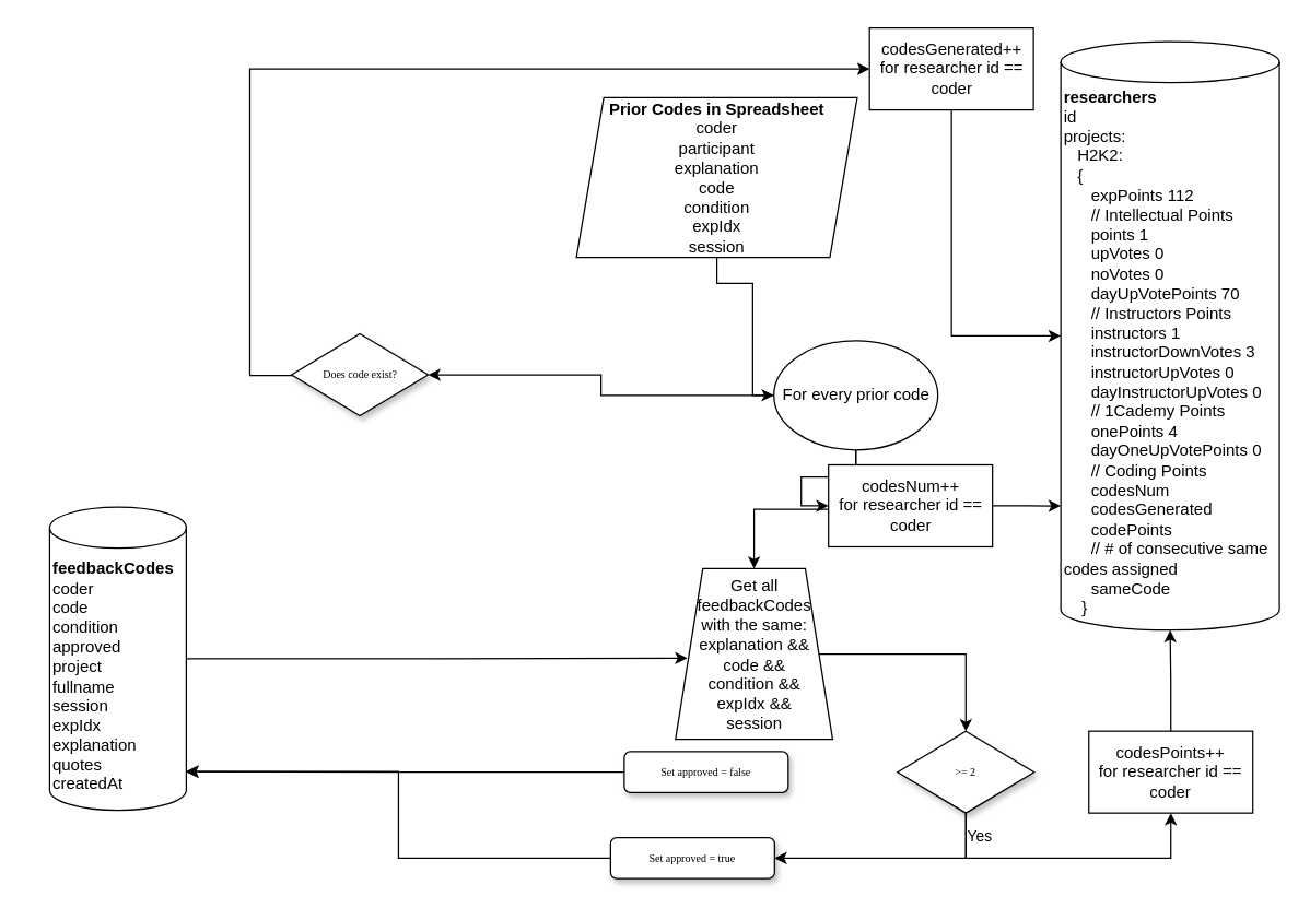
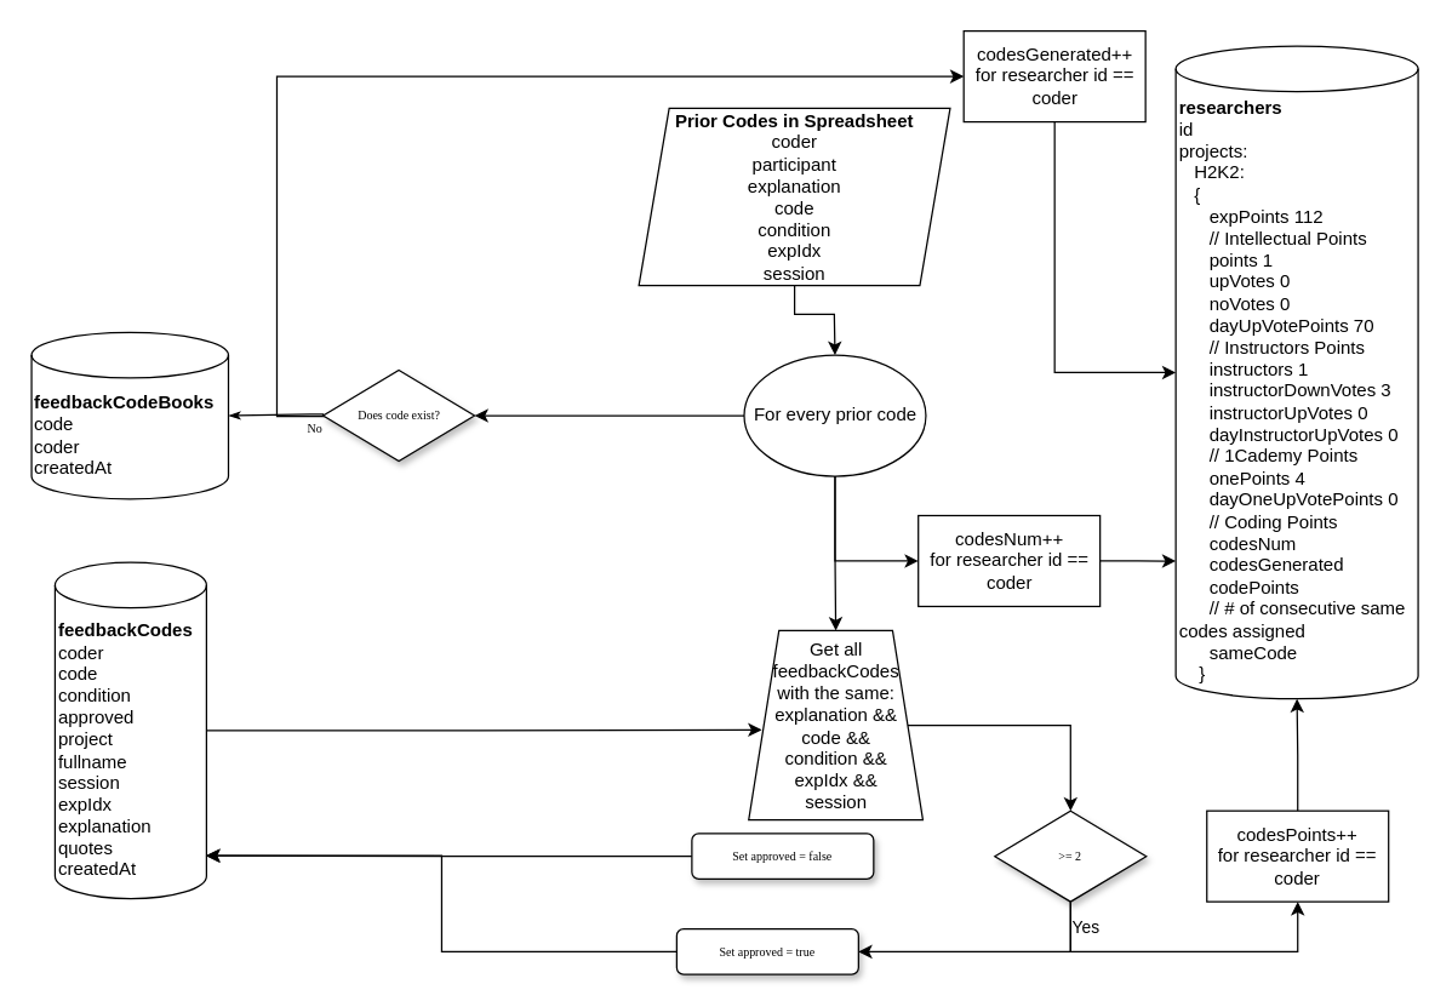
  <mxCell id="0" />
  <mxCell id="1" parent="0" />
+ <mxCell id="2" value="&lt;b&gt;feedbackCodeBooks&lt;/b&gt;&lt;br&gt;&lt;div&gt;code&lt;/div&gt;&lt;div&gt;coder&lt;/div&gt;&lt;div&gt;createdAt&lt;/div&gt;" style="shape=cylinder3;whiteSpace=wrap;html=1;boundedLbl=1;backgroundOutline=1;size=15;align=left;" vertex="1" parent="1"><mxGeometry x="20" y="219" width="130" height="110" as="geometry" /></mxCell>
  <mxCell id="3" style="edgeStyle=orthogonalEdgeStyle;rounded=0;orthogonalLoop=1;jettySize=auto;html=1;entryX=0.075;entryY=0.524;entryDx=0;entryDy=0;entryPerimeter=0;" edge="1" parent="1" source="4" target="15"><mxGeometry relative="1" as="geometry"><mxPoint x="302" y="482" as="targetPoint" /></mxGeometry></mxCell>
  <mxCell id="4" value="&lt;b&gt;feedbackCodes&lt;/b&gt;&lt;br&gt;&lt;div&gt;coder&lt;/div&gt;&lt;div&gt;code&lt;/div&gt;&lt;div&gt;condition&lt;/div&gt;&lt;div&gt;approved&lt;/div&gt;&lt;div&gt;project&lt;/div&gt;&lt;div&gt;fullname&lt;/div&gt;&lt;div&gt;session&lt;/div&gt;&lt;div&gt;expIdx&lt;/div&gt;&lt;div&gt;explanation&lt;/div&gt;&lt;div&gt;quotes&lt;/div&gt;&lt;div&gt;createdAt&lt;/div&gt;" style="shape=cylinder3;whiteSpace=wrap;html=1;boundedLbl=1;backgroundOutline=1;size=15;align=left;" vertex="1" parent="1"><mxGeometry x="35.5" y="371" width="100" height="222" as="geometry" /></mxCell>
  <mxCell id="5" style="edgeStyle=orthogonalEdgeStyle;rounded=0;orthogonalLoop=1;jettySize=auto;html=1;" edge="1" parent="1" source="6" target="10"><mxGeometry relative="1" as="geometry"><mxPoint x="550.5" y="210" as="targetPoint" /><Array as="points"><mxPoint x="524" y="207" /><mxPoint x="550" y="207" /></Array></mxGeometry></mxCell>
  <mxCell id="6" value="&lt;b&gt;Prior Codes in Spreadsheet&lt;br&gt;&lt;/b&gt;coder&lt;br&gt;participant&lt;br&gt;explanation&lt;br&gt;code&lt;br&gt;condition&lt;br&gt;expIdx&lt;br&gt;session" style="shape=parallelogram;perimeter=parallelogramPerimeter;whiteSpace=wrap;html=1;fixedSize=1;align=center;" vertex="1" parent="1"><mxGeometry x="421" y="71" width="205.5" height="117" as="geometry" /></mxCell>
  <mxCell id="7" style="edgeStyle=orthogonalEdgeStyle;rounded=0;orthogonalLoop=1;jettySize=auto;html=1;entryX=1;entryY=0.5;entryDx=0;entryDy=0;" edge="1" parent="1" source="10" target="13"><mxGeometry relative="1" as="geometry" /></mxCell>
  <mxCell id="8" style="edgeStyle=orthogonalEdgeStyle;rounded=0;orthogonalLoop=1;jettySize=auto;html=1;" edge="1" parent="1" source="10" target="15"><mxGeometry relative="1" as="geometry" /></mxCell>
  <mxCell id="9" style="edgeStyle=orthogonalEdgeStyle;rounded=0;orthogonalLoop=1;jettySize=auto;html=1;exitX=0.5;exitY=1;exitDx=0;exitDy=0;entryX=0;entryY=0.5;entryDx=0;entryDy=0;" edge="1" parent="1" source="10" target="27"><mxGeometry relative="1" as="geometry"><mxPoint x="615.5" y="390" as="targetPoint" /></mxGeometry></mxCell>
- <mxCell id="10" value="For every prior code" style="ellipse;whiteSpace=wrap;html=1;" vertex="1" parent="1"><mxGeometry x="565.5" y="249" width="120" height="80" as="geometry" /></mxCell>
+ <mxCell id="10" value="For every prior code" style="ellipse;whiteSpace=wrap;html=1;" vertex="1" parent="1"><mxGeometry x="490.5" y="234" width="120" height="80" as="geometry" /></mxCell>
+ <mxCell id="11" value="No" style="edgeStyle=orthogonalEdgeStyle;rounded=0;html=1;labelBackgroundColor=none;startSize=5;endArrow=classicThin;endFill=1;endSize=5;jettySize=auto;orthogonalLoop=1;strokeWidth=1;fontFamily=Verdana;fontSize=8;exitX=0;exitY=0.5;exitDx=0;exitDy=0;entryX=1;entryY=0.5;entryDx=0;entryDy=0;entryPerimeter=0;" edge="1" parent="1" source="13" target="2"><mxGeometry x="-0.778" y="10" relative="1" as="geometry"><mxPoint as="offset" /><mxPoint x="262.5" y="453" as="sourcePoint" /><mxPoint x="202.5" y="342" as="targetPoint" /><Array as="points"><mxPoint x="150.5" y="273" /></Array></mxGeometry></mxCell>
  <mxCell id="12" style="edgeStyle=orthogonalEdgeStyle;rounded=0;orthogonalLoop=1;jettySize=auto;html=1;exitX=0.037;exitY=0.507;exitDx=0;exitDy=0;exitPerimeter=0;entryX=0;entryY=0.5;entryDx=0;entryDy=0;" edge="1" parent="1" source="13" target="25"><mxGeometry relative="1" as="geometry"><Array as="points"><mxPoint x="182" y="274" /><mxPoint x="182" y="50" /></Array></mxGeometry></mxCell>
  <mxCell id="13" value="Does code exist?" style="rhombus;whiteSpace=wrap;html=1;rounded=0;shadow=1;labelBackgroundColor=none;strokeWidth=1;fontFamily=Verdana;fontSize=8;align=center;" vertex="1" parent="1"><mxGeometry x="212.5" y="244" width="100" height="60" as="geometry" /></mxCell>
  <mxCell id="14" style="edgeStyle=orthogonalEdgeStyle;rounded=0;orthogonalLoop=1;jettySize=auto;html=1;entryX=0.5;entryY=0;entryDx=0;entryDy=0;" edge="1" parent="1" source="15" target="19"><mxGeometry relative="1" as="geometry" /></mxCell>
  <mxCell id="15" value="Get all feedbackCodes&lt;br&gt;with the same:&lt;br&gt;explanation &amp;amp;&amp;amp;&lt;br&gt;code &amp;amp;&amp;amp;&lt;br&gt;condition &amp;amp;&amp;amp;&lt;br&gt;expIdx &amp;amp;&amp;amp;&lt;br&gt;session" style="shape=trapezoid;perimeter=trapezoidPerimeter;whiteSpace=wrap;html=1;fixedSize=1;" vertex="1" parent="1"><mxGeometry x="493.5" y="416" width="115" height="125" as="geometry" /></mxCell>
  <mxCell id="16" style="edgeStyle=orthogonalEdgeStyle;rounded=0;orthogonalLoop=1;jettySize=auto;html=1;entryX=1.002;entryY=0.872;entryDx=0;entryDy=0;entryPerimeter=0;exitX=0;exitY=0.5;exitDx=0;exitDy=0;startArrow=none;" edge="1" parent="1" source="20" target="4"><mxGeometry relative="1" as="geometry"><Array as="points" /></mxGeometry></mxCell>
  <mxCell id="17" value="Yes" style="edgeStyle=orthogonalEdgeStyle;rounded=0;orthogonalLoop=1;jettySize=auto;html=1;entryX=1;entryY=0.5;entryDx=0;entryDy=0;exitX=0.5;exitY=1;exitDx=0;exitDy=0;" edge="1" parent="1" source="19" target="20"><mxGeometry x="-0.8" y="10" relative="1" as="geometry"><mxPoint as="offset" /></mxGeometry></mxCell>
  <mxCell id="18" style="edgeStyle=orthogonalEdgeStyle;rounded=0;orthogonalLoop=1;jettySize=auto;html=1;entryX=0.5;entryY=1;entryDx=0;entryDy=0;exitX=0.5;exitY=1;exitDx=0;exitDy=0;" edge="1" parent="1" source="19" target="29"><mxGeometry relative="1" as="geometry"><Array as="points"><mxPoint x="706" y="628" /><mxPoint x="856" y="628" /></Array></mxGeometry></mxCell>
  <mxCell id="19" value="&amp;gt;= 2" style="rhombus;whiteSpace=wrap;html=1;rounded=0;shadow=1;labelBackgroundColor=none;strokeWidth=1;fontFamily=Verdana;fontSize=8;align=center;" vertex="1" parent="1"><mxGeometry x="656" y="535" width="100" height="60" as="geometry" /></mxCell>
  <mxCell id="20" value="Set approved = true" style="rounded=1;whiteSpace=wrap;html=1;shadow=1;labelBackgroundColor=none;strokeWidth=1;fontFamily=Verdana;fontSize=8;align=center;" vertex="1" parent="1"><mxGeometry x="446" y="613" width="120" height="30" as="geometry" /></mxCell>
  <mxCell id="21" style="edgeStyle=orthogonalEdgeStyle;rounded=0;orthogonalLoop=1;jettySize=auto;html=1;entryX=0.995;entryY=0.872;entryDx=0;entryDy=0;entryPerimeter=0;" edge="1" parent="1" source="22" target="4"><mxGeometry relative="1" as="geometry" /></mxCell>
  <mxCell id="22" value="Set approved = false" style="rounded=1;whiteSpace=wrap;html=1;shadow=1;labelBackgroundColor=none;strokeWidth=1;fontFamily=Verdana;fontSize=8;align=center;" vertex="1" parent="1"><mxGeometry x="456" y="550" width="120" height="30" as="geometry" /></mxCell>
  <mxCell id="23" value="&lt;b&gt;researchers&lt;/b&gt;&lt;br&gt;id&lt;br&gt;projects:&lt;br&gt;&amp;nbsp; &amp;nbsp;H2K2:&lt;br&gt;&amp;nbsp; &amp;nbsp;{&lt;br&gt;&amp;nbsp; &amp;nbsp; &amp;nbsp; expPoints 112&lt;br&gt;&amp;nbsp; &amp;nbsp; &amp;nbsp; // Intellectual Points&lt;br&gt;&amp;nbsp; &amp;nbsp; &amp;nbsp; points 1&lt;br&gt;&amp;nbsp; &amp;nbsp; &amp;nbsp; upVotes 0&amp;nbsp;&lt;br&gt;&amp;nbsp; &amp;nbsp; &amp;nbsp; noVotes 0&lt;br&gt;&lt;div&gt;&amp;nbsp; &amp;nbsp; &amp;nbsp; dayUpVotePoints 70&amp;nbsp;&lt;/div&gt;&amp;nbsp; &amp;nbsp; &amp;nbsp; // Instructors&amp;nbsp;Points&lt;br&gt;&amp;nbsp; &amp;nbsp; &amp;nbsp; instructors 1&lt;br&gt;&amp;nbsp; &amp;nbsp; &amp;nbsp; instructorDownVotes 3&lt;br&gt;&amp;nbsp; &amp;nbsp; &amp;nbsp; instructorUpVotes 0&lt;br&gt;&amp;nbsp; &amp;nbsp; &amp;nbsp;&amp;nbsp;&lt;span style=&quot;color: rgb(0 , 0 , 0)&quot;&gt;dayInstructorUpVotes 0&lt;/span&gt;&lt;br&gt;&lt;div&gt;&lt;/div&gt;&amp;nbsp; &amp;nbsp; &amp;nbsp; // 1Cademy&amp;nbsp;Points&lt;br&gt;&amp;nbsp; &amp;nbsp; &amp;nbsp; onePoints 4&lt;br&gt;&amp;nbsp; &amp;nbsp; &amp;nbsp; dayOneUpVotePoints 0&lt;br&gt;&amp;nbsp; &amp;nbsp; &amp;nbsp; // Coding Points&lt;br&gt;&amp;nbsp; &amp;nbsp; &amp;nbsp; codesNum&lt;br&gt;&amp;nbsp; &amp;nbsp; &amp;nbsp; codesGenerated&lt;br&gt;&amp;nbsp; &amp;nbsp; &amp;nbsp; codePoints&lt;br&gt;&amp;nbsp; &amp;nbsp; &amp;nbsp; // # of consecutive same codes assigned&lt;br&gt;&amp;nbsp; &amp;nbsp; &amp;nbsp; sameCode&lt;br&gt;&amp;nbsp; &amp;nbsp; }" style="shape=cylinder3;whiteSpace=wrap;html=1;boundedLbl=1;backgroundOutline=1;size=15;align=left;" vertex="1" parent="1"><mxGeometry x="775.5" y="30" width="160" height="431" as="geometry" /></mxCell>
  <mxCell id="24" style="edgeStyle=orthogonalEdgeStyle;rounded=0;orthogonalLoop=1;jettySize=auto;html=1;exitX=0.5;exitY=1;exitDx=0;exitDy=0;" edge="1" parent="1" source="25" target="23"><mxGeometry relative="1" as="geometry" /></mxCell>
  <mxCell id="25" value="codesGenerated++&lt;br&gt;for researcher id == coder" style="rounded=0;whiteSpace=wrap;html=1;" vertex="1" parent="1"><mxGeometry x="635.5" y="20" width="120" height="60" as="geometry" /></mxCell>
  <mxCell id="26" style="edgeStyle=orthogonalEdgeStyle;rounded=0;orthogonalLoop=1;jettySize=auto;html=1;entryX=0;entryY=0.789;entryDx=0;entryDy=0;entryPerimeter=0;" edge="1" parent="1" source="27" target="23"><mxGeometry relative="1" as="geometry" /></mxCell>
  <mxCell id="27" value="codesNum++&lt;br&gt;for researcher id == coder" style="rounded=0;whiteSpace=wrap;html=1;" vertex="1" parent="1"><mxGeometry x="605.5" y="340" width="120" height="60" as="geometry" /></mxCell>
  <mxCell id="28" style="edgeStyle=orthogonalEdgeStyle;rounded=0;orthogonalLoop=1;jettySize=auto;html=1;entryX=0.5;entryY=1;entryDx=0;entryDy=0;entryPerimeter=0;" edge="1" parent="1" source="29" target="23"><mxGeometry relative="1" as="geometry" /></mxCell>
  <mxCell id="29" value="codesPoints++&lt;br&gt;for researcher id == coder" style="rounded=0;whiteSpace=wrap;html=1;" vertex="1" parent="1"><mxGeometry x="796" y="535" width="120" height="60" as="geometry" /></mxCell>
